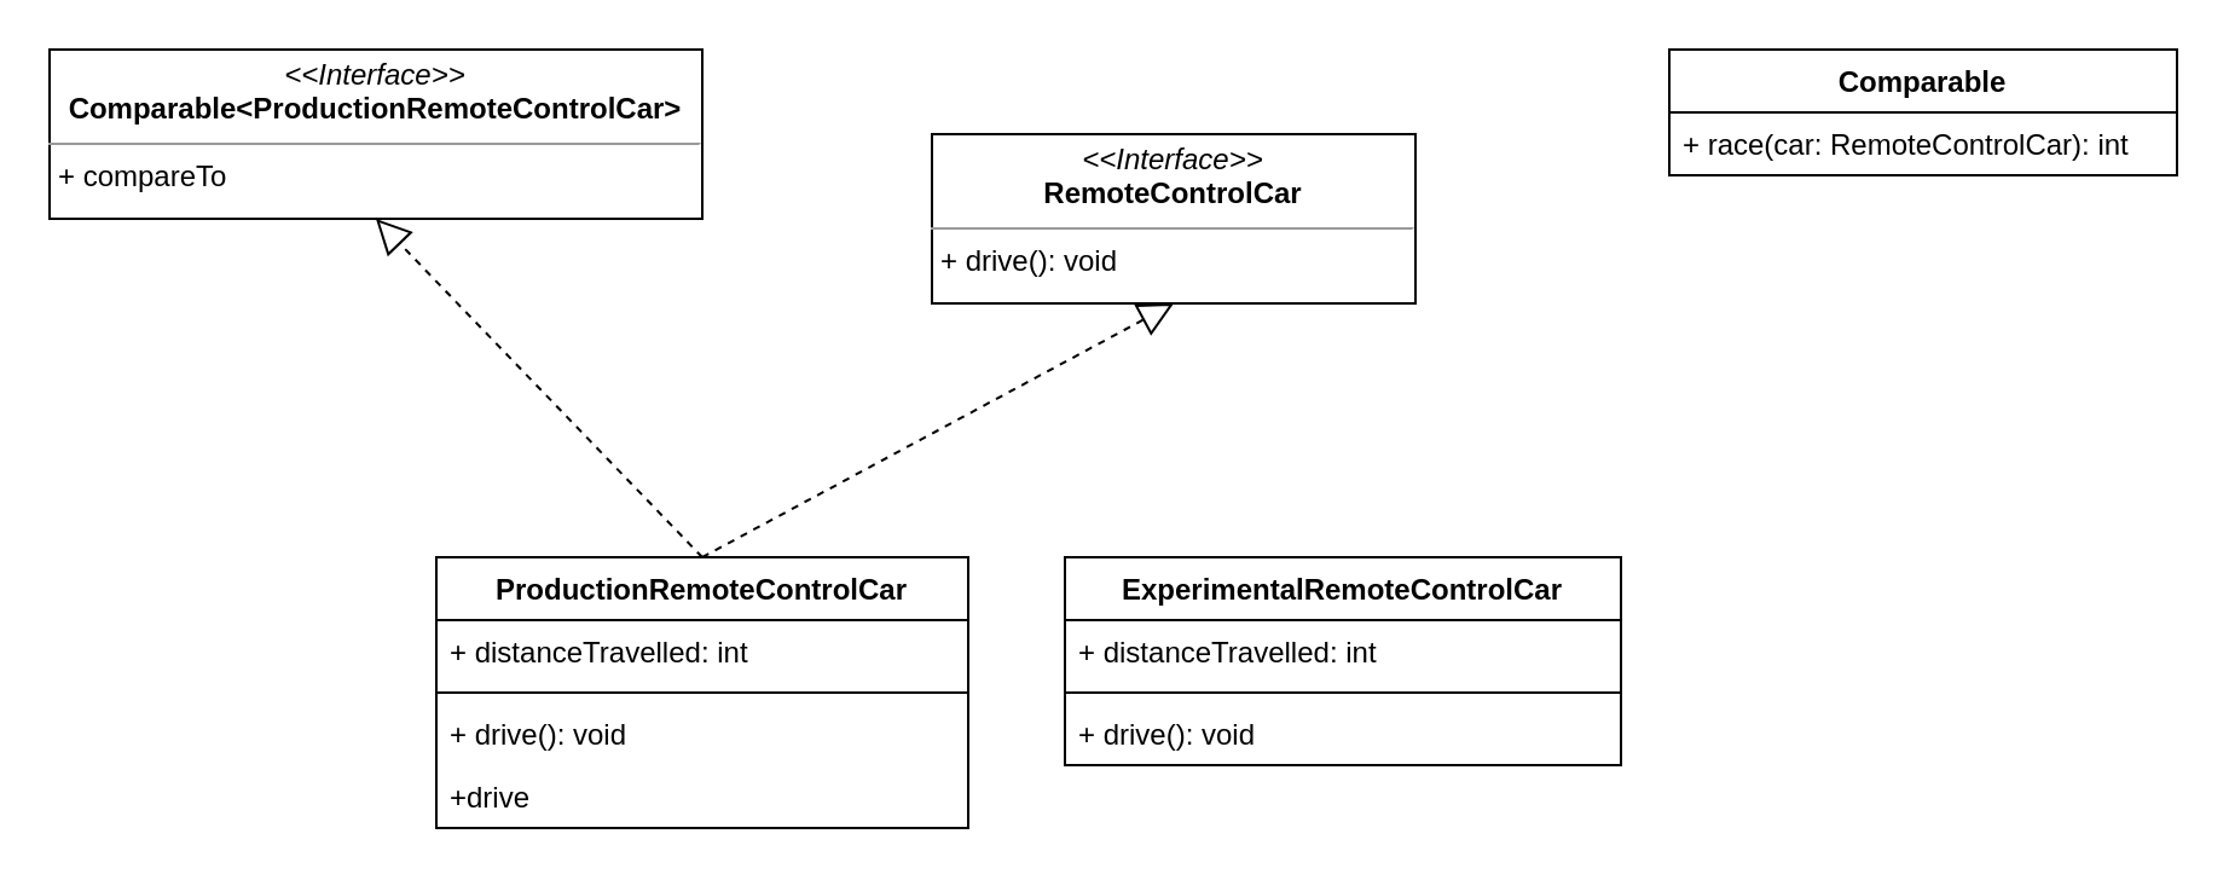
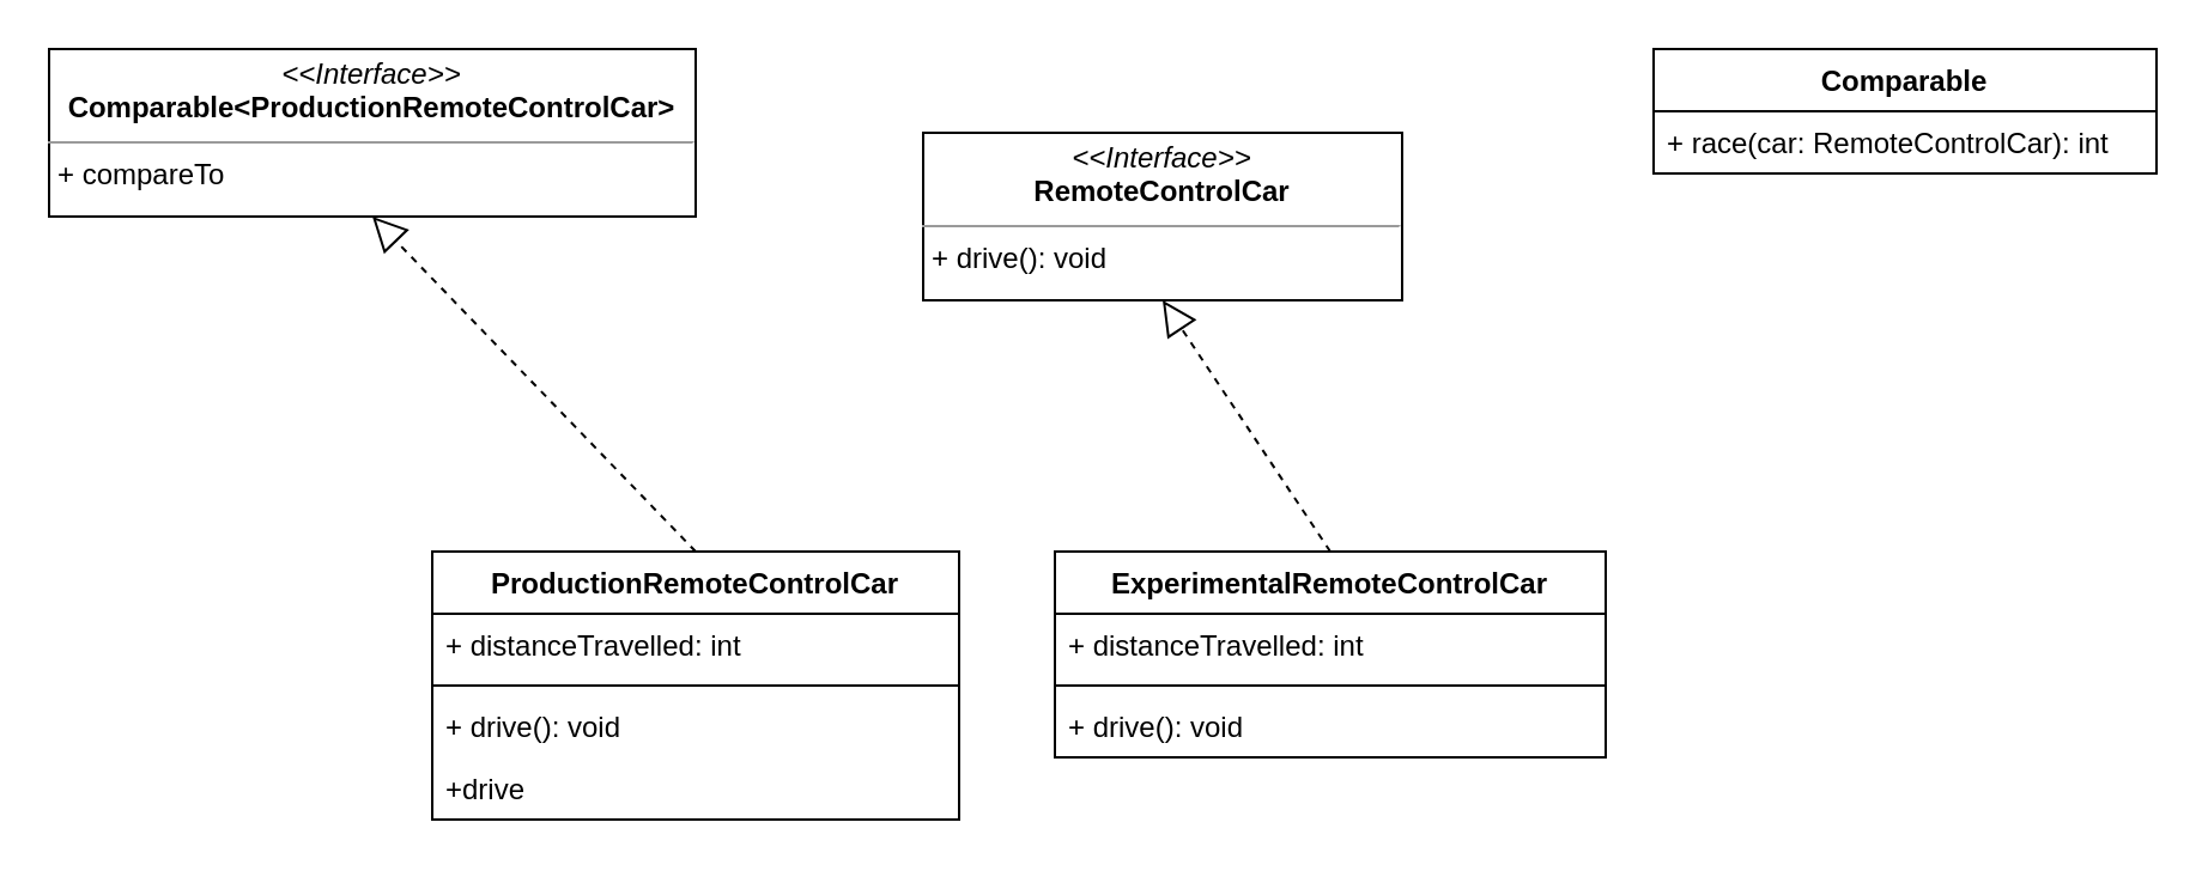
  <mxCell id="0" />
  <mxCell id="1" parent="0" />
  <mxCell id="2" value="&lt;p style=&quot;margin:0px;margin-top:4px;text-align:center;&quot;&gt;&lt;i&gt;&amp;lt;&amp;lt;Interface&amp;gt;&amp;gt;&lt;/i&gt;&lt;br&gt;&lt;b&gt;RemoteControlCar&lt;/b&gt;&lt;/p&gt;&lt;hr size=&quot;1&quot;&gt;&lt;p style=&quot;margin:0px;margin-left:4px;&quot;&gt;&lt;/p&gt;&lt;p style=&quot;margin:0px;margin-left:4px;&quot;&gt;+ drive(): void&lt;/p&gt;" style="verticalAlign=top;align=left;overflow=fill;fontSize=12;fontFamily=Helvetica;html=1;" vertex="1" parent="1"><mxGeometry x="385" y="55" width="200" height="70" as="geometry" /></mxCell>
  <mxCell id="3" value="ProductionRemoteControlCar" style="swimlane;fontStyle=1;align=center;verticalAlign=top;childLayout=stackLayout;horizontal=1;startSize=26;horizontalStack=0;resizeParent=1;resizeParentMax=0;resizeLast=0;collapsible=1;marginBottom=0;" vertex="1" parent="1"><mxGeometry x="180" y="230" width="220" height="112" as="geometry" /></mxCell>
  <mxCell id="4" value="+ distanceTravelled: int" style="text;strokeColor=none;fillColor=none;align=left;verticalAlign=top;spacingLeft=4;spacingRight=4;overflow=hidden;rotatable=0;points=[[0,0.5],[1,0.5]];portConstraint=eastwest;" vertex="1" parent="3"><mxGeometry y="26" width="220" height="26" as="geometry" /></mxCell>
  <mxCell id="5" value="" style="line;strokeWidth=1;fillColor=none;align=left;verticalAlign=middle;spacingTop=-1;spacingLeft=3;spacingRight=3;rotatable=0;labelPosition=right;points=[];portConstraint=eastwest;" vertex="1" parent="3"><mxGeometry y="52" width="220" height="8" as="geometry" /></mxCell>
  <mxCell id="6" value="+ drive(): void" style="text;strokeColor=none;fillColor=none;align=left;verticalAlign=top;spacingLeft=4;spacingRight=4;overflow=hidden;rotatable=0;points=[[0,0.5],[1,0.5]];portConstraint=eastwest;" vertex="1" parent="3"><mxGeometry y="60" width="220" height="26" as="geometry" /></mxCell>
  <mxCell id="7" value="+drive" style="text;strokeColor=none;fillColor=none;align=left;verticalAlign=top;spacingLeft=4;spacingRight=4;overflow=hidden;rotatable=0;points=[[0,0.5],[1,0.5]];portConstraint=eastwest;" vertex="1" parent="3"><mxGeometry y="86" width="220" height="26" as="geometry" /></mxCell>
  <mxCell id="8" value="ExperimentalRemoteControlCar" style="swimlane;fontStyle=1;align=center;verticalAlign=top;childLayout=stackLayout;horizontal=1;startSize=26;horizontalStack=0;resizeParent=1;resizeParentMax=0;resizeLast=0;collapsible=1;marginBottom=0;" vertex="1" parent="1"><mxGeometry x="440" y="230" width="230" height="86" as="geometry" /></mxCell>
  <mxCell id="9" value="+ distanceTravelled: int" style="text;strokeColor=none;fillColor=none;align=left;verticalAlign=top;spacingLeft=4;spacingRight=4;overflow=hidden;rotatable=0;points=[[0,0.5],[1,0.5]];portConstraint=eastwest;" vertex="1" parent="8"><mxGeometry y="26" width="230" height="26" as="geometry" /></mxCell>
  <mxCell id="10" value="" style="line;strokeWidth=1;fillColor=none;align=left;verticalAlign=middle;spacingTop=-1;spacingLeft=3;spacingRight=3;rotatable=0;labelPosition=right;points=[];portConstraint=eastwest;" vertex="1" parent="8"><mxGeometry y="52" width="230" height="8" as="geometry" /></mxCell>
  <mxCell id="11" value="+ drive(): void" style="text;strokeColor=none;fillColor=none;align=left;verticalAlign=top;spacingLeft=4;spacingRight=4;overflow=hidden;rotatable=0;points=[[0,0.5],[1,0.5]];portConstraint=eastwest;" vertex="1" parent="8"><mxGeometry y="60" width="230" height="26" as="geometry" /></mxCell>
- <mxCell id="12" value="" style="endArrow=block;dashed=1;endFill=0;endSize=12;html=1;rounded=0;exitX=0.5;exitY=0;exitDx=0;exitDy=0;entryX=0.5;entryY=1;entryDx=0;entryDy=0;" edge="1" parent="1" source="3" target="2"><mxGeometry width="160" relative="1" as="geometry"><mxPoint x="440" y="230" as="sourcePoint" /><mxPoint x="600" y="230" as="targetPoint" /></mxGeometry></mxCell>
+ <mxCell id="13" value="" style="endArrow=block;dashed=1;endFill=0;endSize=12;html=1;rounded=0;exitX=0.5;exitY=0;exitDx=0;exitDy=0;entryX=0.5;entryY=1;entryDx=0;entryDy=0;" edge="1" parent="1" source="8" target="2"><mxGeometry width="160" relative="1" as="geometry"><mxPoint x="440" y="230" as="sourcePoint" /><mxPoint x="600" y="230" as="targetPoint" /></mxGeometry></mxCell>
  <mxCell id="14" value="Comparable" style="swimlane;fontStyle=1;align=center;verticalAlign=top;childLayout=stackLayout;horizontal=1;startSize=26;horizontalStack=0;resizeParent=1;resizeParentMax=0;resizeLast=0;collapsible=1;marginBottom=0;" vertex="1" parent="1"><mxGeometry x="690" y="20" width="210" height="52" as="geometry" /></mxCell>
  <mxCell id="15" value="+ race(car: RemoteControlCar): int" style="text;strokeColor=none;fillColor=none;align=left;verticalAlign=top;spacingLeft=4;spacingRight=4;overflow=hidden;rotatable=0;points=[[0,0.5],[1,0.5]];portConstraint=eastwest;" vertex="1" parent="14"><mxGeometry y="26" width="210" height="26" as="geometry" /></mxCell>
  <mxCell id="16" value="&lt;p style=&quot;margin:0px;margin-top:4px;text-align:center;&quot;&gt;&lt;i&gt;&amp;lt;&amp;lt;Interface&amp;gt;&amp;gt;&lt;/i&gt;&lt;br&gt;&lt;b&gt;Comparable&amp;lt;ProductionRemoteControlCar&amp;gt;&lt;/b&gt;&lt;/p&gt;&lt;hr size=&quot;1&quot;&gt;&lt;p style=&quot;margin:0px;margin-left:4px;&quot;&gt;&lt;/p&gt;&lt;p style=&quot;margin:0px;margin-left:4px;&quot;&gt;+ compareTo&lt;/p&gt;" style="verticalAlign=top;align=left;overflow=fill;fontSize=12;fontFamily=Helvetica;html=1;" vertex="1" parent="1"><mxGeometry x="20" y="20" width="270" height="70" as="geometry" /></mxCell>
  <mxCell id="17" value="" style="endArrow=block;dashed=1;endFill=0;endSize=12;html=1;rounded=0;entryX=0.5;entryY=1;entryDx=0;entryDy=0;exitX=0.5;exitY=0;exitDx=0;exitDy=0;" edge="1" parent="1" source="3" target="16"><mxGeometry width="160" relative="1" as="geometry"><mxPoint x="220" y="130" as="sourcePoint" /><mxPoint x="380" y="130" as="targetPoint" /></mxGeometry></mxCell>
